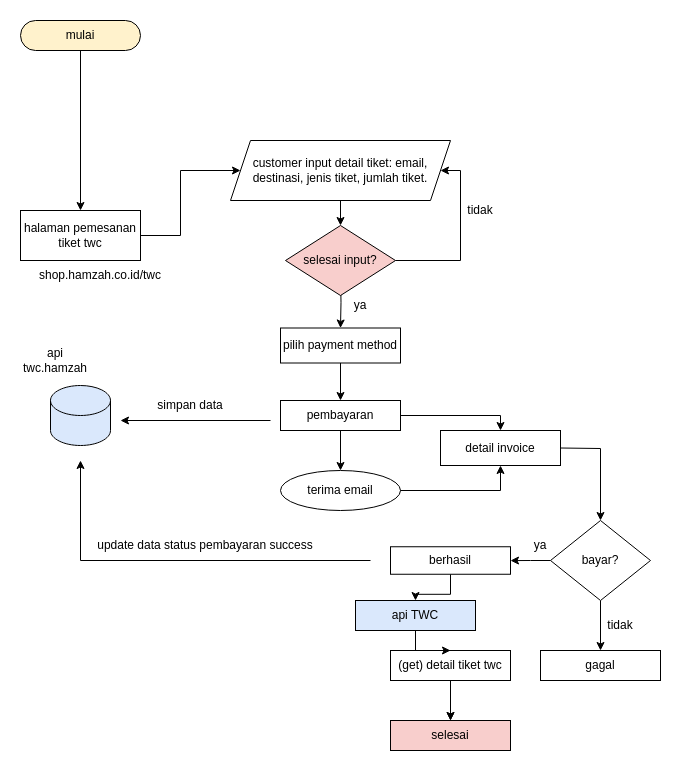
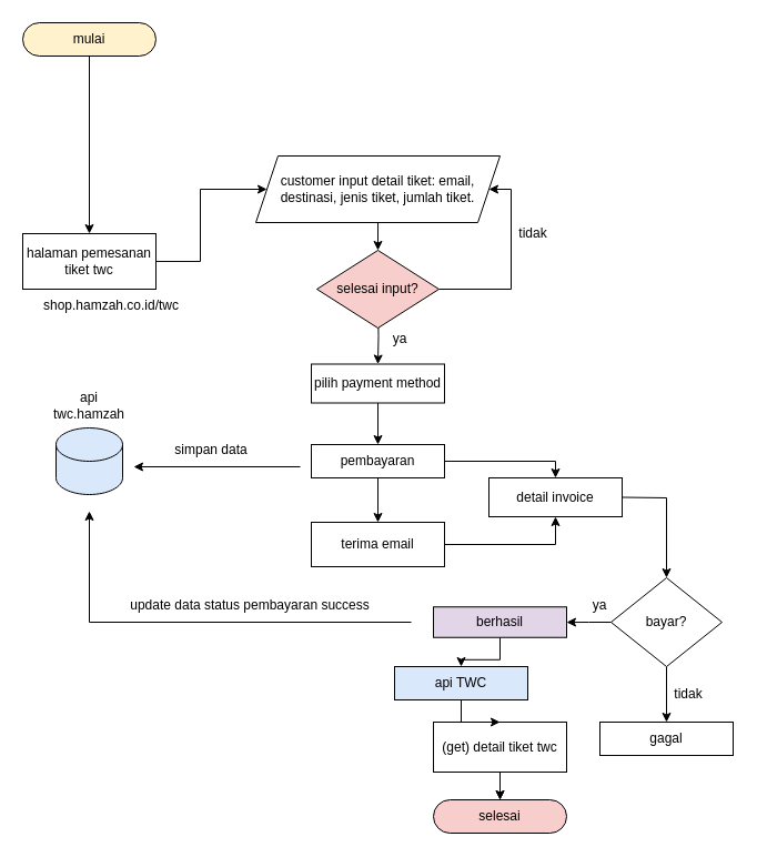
  <mxCell id="0" />
  <mxCell id="1" parent="0" />
  <mxCell id="2" value="mulai" style="rounded=1;whiteSpace=wrap;html=1;arcSize=50;fillColor=#fff2cc;strokeColor=#000000;" parent="1" vertex="1"><mxGeometry x="20" y="20" width="120" height="30" as="geometry" /></mxCell>
- <mxCell id="3" value="selesai" style="whiteSpace=wrap;html=1;arcSize=50;fillColor=#f8cecc;strokeColor=#000000;rounded=0;" parent="1" vertex="1"><mxGeometry x="390" y="720" width="120" height="30" as="geometry" /></mxCell>
+ <mxCell id="3" value="selesai" style="rounded=1;whiteSpace=wrap;html=1;arcSize=50;fillColor=#f8cecc;strokeColor=#000000;" parent="1" vertex="1"><mxGeometry x="390" y="720" width="120" height="30" as="geometry" /></mxCell>
  <mxCell id="4" value="" style="endArrow=classic;html=1;rounded=0;exitX=0.5;exitY=1;exitDx=0;exitDy=0;entryX=0.5;entryY=0;entryDx=0;entryDy=0;" parent="1" source="2" target="13" edge="1"><mxGeometry width="50" height="50" relative="1" as="geometry"><mxPoint x="160" y="180" as="sourcePoint" /><mxPoint x="80" y="90" as="targetPoint" /></mxGeometry></mxCell>
  <mxCell id="5" value="" style="edgeStyle=orthogonalEdgeStyle;rounded=0;orthogonalLoop=1;jettySize=auto;html=1;" parent="1" source="6" target="22" edge="1"><mxGeometry relative="1" as="geometry" /></mxCell>
  <mxCell id="6" value="pilih payment method" style="rounded=0;whiteSpace=wrap;html=1;" parent="1" vertex="1"><mxGeometry x="280" y="327.5" width="120" height="35" as="geometry" /></mxCell>
  <mxCell id="7" value="" style="edgeStyle=orthogonalEdgeStyle;rounded=0;orthogonalLoop=1;jettySize=auto;html=1;" parent="1" source="9" target="26" edge="1"><mxGeometry relative="1" as="geometry" /></mxCell>
  <mxCell id="8" value="" style="edgeStyle=orthogonalEdgeStyle;rounded=0;orthogonalLoop=1;jettySize=auto;html=1;" parent="1" source="9" target="32" edge="1"><mxGeometry relative="1" as="geometry" /></mxCell>
  <mxCell id="9" value="bayar?" style="rhombus;whiteSpace=wrap;html=1;" parent="1" vertex="1"><mxGeometry x="550" y="520" width="100" height="80" as="geometry" /></mxCell>
  <mxCell id="10" value="" style="edgeStyle=orthogonalEdgeStyle;rounded=0;orthogonalLoop=1;jettySize=auto;html=1;" parent="1" source="12" target="3" edge="1"><mxGeometry relative="1" as="geometry" /></mxCell>
  <mxCell id="11" value="" style="edgeStyle=orthogonalEdgeStyle;rounded=0;orthogonalLoop=1;jettySize=auto;html=1;" parent="1" source="12" target="3" edge="1"><mxGeometry relative="1" as="geometry" /></mxCell>
- <mxCell id="12" value="(get) detail tiket twc" style="rounded=0;whiteSpace=wrap;html=1;" parent="1" vertex="1"><mxGeometry x="390" y="650" width="120" height="30" as="geometry" /></mxCell>
+ <mxCell id="12" value="(get) detail tiket twc" style="rounded=0;whiteSpace=wrap;html=1;" parent="1" vertex="1"><mxGeometry x="390" y="650" width="120" height="45" as="geometry" /></mxCell>
  <mxCell id="13" value="halaman pemesanan tiket twc" style="whiteSpace=wrap;html=1;" parent="1" vertex="1"><mxGeometry x="20" y="210" width="120" height="50" as="geometry" /></mxCell>
  <mxCell id="14" value="" style="edgeStyle=orthogonalEdgeStyle;rounded=0;orthogonalLoop=1;jettySize=auto;html=1;" parent="1" source="15" target="17" edge="1"><mxGeometry relative="1" as="geometry" /></mxCell>
  <mxCell id="15" value="customer input detail tiket: email, destinasi, jenis tiket, jumlah tiket." style="shape=parallelogram;perimeter=parallelogramPerimeter;whiteSpace=wrap;html=1;fixedSize=1;" parent="1" vertex="1"><mxGeometry x="230" y="140" width="220" height="60" as="geometry" /></mxCell>
  <mxCell id="16" value="" style="edgeStyle=orthogonalEdgeStyle;rounded=0;orthogonalLoop=1;jettySize=auto;html=1;" parent="1" target="6" edge="1"><mxGeometry relative="1" as="geometry"><mxPoint x="340" y="275" as="sourcePoint" /></mxGeometry></mxCell>
  <mxCell id="17" value="selesai input?" style="rhombus;whiteSpace=wrap;html=1;fillColor=#f8cecc;" parent="1" vertex="1"><mxGeometry x="285" y="225" width="110" height="70" as="geometry" /></mxCell>
  <mxCell id="18" value="" style="endArrow=classic;html=1;rounded=0;exitX=1;exitY=0.5;exitDx=0;exitDy=0;entryX=1;entryY=0.5;entryDx=0;entryDy=0;" parent="1" source="17" target="15" edge="1"><mxGeometry width="50" height="50" relative="1" as="geometry"><mxPoint x="430" y="255" as="sourcePoint" /><mxPoint x="480" y="205" as="targetPoint" /><Array as="points"><mxPoint x="460" y="260" /><mxPoint x="460" y="170" /></Array></mxGeometry></mxCell>
  <mxCell id="19" value="detail invoice" style="whiteSpace=wrap;html=1;rounded=0;" parent="1" vertex="1"><mxGeometry x="440" y="430" width="120" height="35" as="geometry" /></mxCell>
  <mxCell id="20" value="" style="endArrow=classic;html=1;rounded=0;exitX=1;exitY=0.5;exitDx=0;exitDy=0;entryX=0;entryY=0.5;entryDx=0;entryDy=0;" parent="1" source="13" target="15" edge="1"><mxGeometry width="50" height="50" relative="1" as="geometry"><mxPoint x="170" y="250" as="sourcePoint" /><mxPoint x="220" y="200" as="targetPoint" /><Array as="points"><mxPoint x="180" y="235" /><mxPoint x="180" y="170" /></Array></mxGeometry></mxCell>
  <mxCell id="21" value="" style="edgeStyle=orthogonalEdgeStyle;rounded=0;orthogonalLoop=1;jettySize=auto;html=1;" parent="1" source="22" target="23" edge="1"><mxGeometry relative="1" as="geometry" /></mxCell>
  <mxCell id="22" value="pembayaran" style="whiteSpace=wrap;html=1;rounded=0;" parent="1" vertex="1"><mxGeometry x="280" y="400" width="120" height="30" as="geometry" /></mxCell>
- <mxCell id="23" value="terima email" style="ellipse;whiteSpace=wrap;html=1;" parent="1" vertex="1"><mxGeometry x="280" y="470" width="120" height="40" as="geometry" /></mxCell>
+ <mxCell id="23" value="terima email" style="whiteSpace=wrap;html=1;rounded=0;" parent="1" vertex="1"><mxGeometry x="280" y="470" width="120" height="40" as="geometry" /></mxCell>
  <mxCell id="24" value="" style="endArrow=classic;html=1;rounded=0;entryX=0.5;entryY=1;entryDx=0;entryDy=0;exitX=1;exitY=0.5;exitDx=0;exitDy=0;" parent="1" source="23" target="19" edge="1"><mxGeometry width="50" height="50" relative="1" as="geometry"><mxPoint x="420" y="510" as="sourcePoint" /><mxPoint x="470" y="460" as="targetPoint" /><Array as="points"><mxPoint x="500" y="490" /></Array></mxGeometry></mxCell>
  <mxCell id="25" value="" style="edgeStyle=orthogonalEdgeStyle;rounded=0;orthogonalLoop=1;jettySize=auto;html=1;" parent="1" source="26" target="34" edge="1"><mxGeometry relative="1" as="geometry" /></mxCell>
- <mxCell id="26" value="berhasil" style="rounded=0;whiteSpace=wrap;html=1;" parent="1" vertex="1"><mxGeometry x="390" y="546.25" width="120" height="27.5" as="geometry" /></mxCell>
+ <mxCell id="26" value="berhasil" style="rounded=0;whiteSpace=wrap;html=1;fillColor=#e1d5e7;" parent="1" vertex="1"><mxGeometry x="390" y="546.25" width="120" height="27.5" as="geometry" /></mxCell>
  <mxCell id="27" value="" style="shape=cylinder3;whiteSpace=wrap;html=1;boundedLbl=1;backgroundOutline=1;size=15;fillColor=#dae8fc;strokeColor=#000000;" parent="1" vertex="1"><mxGeometry x="50" y="385" width="60" height="60" as="geometry" /></mxCell>
  <mxCell id="28" value="" style="endArrow=classic;html=1;rounded=0;" parent="1" edge="1"><mxGeometry width="50" height="50" relative="1" as="geometry"><mxPoint x="270" y="420" as="sourcePoint" /><mxPoint x="120" y="420" as="targetPoint" /></mxGeometry></mxCell>
  <mxCell id="29" value="" style="endArrow=classic;html=1;rounded=0;exitX=1;exitY=0.5;exitDx=0;exitDy=0;entryX=0.5;entryY=0;entryDx=0;entryDy=0;" parent="1" source="22" target="19" edge="1"><mxGeometry width="50" height="50" relative="1" as="geometry"><mxPoint x="420" y="415" as="sourcePoint" /><mxPoint x="470" y="365" as="targetPoint" /><Array as="points"><mxPoint x="500" y="415" /></Array></mxGeometry></mxCell>
  <mxCell id="30" value="" style="endArrow=classic;html=1;rounded=0;exitX=1;exitY=0.5;exitDx=0;exitDy=0;entryX=0.5;entryY=0;entryDx=0;entryDy=0;" parent="1" source="19" target="9" edge="1"><mxGeometry width="50" height="50" relative="1" as="geometry"><mxPoint x="610" y="490" as="sourcePoint" /><mxPoint x="660" y="440" as="targetPoint" /><Array as="points"><mxPoint x="600" y="448" /></Array></mxGeometry></mxCell>
  <mxCell id="31" value="" style="endArrow=classic;html=1;rounded=0;" parent="1" edge="1"><mxGeometry width="50" height="50" relative="1" as="geometry"><mxPoint x="370" y="560" as="sourcePoint" /><mxPoint x="80" y="460" as="targetPoint" /><Array as="points"><mxPoint x="80" y="560" /></Array></mxGeometry></mxCell>
  <mxCell id="32" value="gagal" style="whiteSpace=wrap;html=1;" parent="1" vertex="1"><mxGeometry x="540" y="650" width="120" height="30" as="geometry" /></mxCell>
  <mxCell id="33" value="" style="edgeStyle=orthogonalEdgeStyle;rounded=0;orthogonalLoop=1;jettySize=auto;html=1;" parent="1" source="34" target="12" edge="1"><mxGeometry relative="1" as="geometry" /></mxCell>
  <mxCell id="34" value="api TWC" style="rounded=0;whiteSpace=wrap;html=1;fillColor=#dae8fc;strokeColor=#000000;" parent="1" vertex="1"><mxGeometry x="355" y="600" width="120" height="30" as="geometry" /></mxCell>
  <mxCell id="35" value="ya" style="text;html=1;strokeColor=none;fillColor=none;align=center;verticalAlign=middle;whiteSpace=wrap;rounded=0;" parent="1" vertex="1"><mxGeometry x="330" y="290" width="60" height="30" as="geometry" /></mxCell>
  <mxCell id="36" value="tidak" style="text;html=1;strokeColor=none;fillColor=none;align=center;verticalAlign=middle;whiteSpace=wrap;rounded=0;" parent="1" vertex="1"><mxGeometry x="450" y="195" width="60" height="30" as="geometry" /></mxCell>
  <mxCell id="37" value="ya" style="text;html=1;strokeColor=none;fillColor=none;align=center;verticalAlign=middle;whiteSpace=wrap;rounded=0;" parent="1" vertex="1"><mxGeometry x="510" y="530" width="60" height="30" as="geometry" /></mxCell>
  <mxCell id="38" value="tidak" style="text;html=1;strokeColor=none;fillColor=none;align=center;verticalAlign=middle;whiteSpace=wrap;rounded=0;" parent="1" vertex="1"><mxGeometry x="590" y="610" width="60" height="30" as="geometry" /></mxCell>
- <mxCell id="39" value="api twc.hamzah" style="text;html=1;strokeColor=none;fillColor=none;align=center;verticalAlign=middle;whiteSpace=wrap;rounded=0;" parent="1" vertex="1"><mxGeometry x="25" y="345" width="60" height="30" as="geometry" /></mxCell>
+ <mxCell id="39" value="api twc.hamzah" style="text;html=1;strokeColor=none;fillColor=none;align=center;verticalAlign=middle;whiteSpace=wrap;rounded=0;" parent="1" vertex="1"><mxGeometry x="50" y="350" width="60" height="30" as="geometry" /></mxCell>
  <mxCell id="40" value="simpan data" style="text;html=1;strokeColor=none;fillColor=none;align=center;verticalAlign=middle;whiteSpace=wrap;rounded=0;" parent="1" vertex="1"><mxGeometry x="150" y="390" width="80" height="30" as="geometry" /></mxCell>
- <mxCell id="41" value="update data status pembayaran success" style="text;html=1;strokeColor=none;fillColor=none;align=center;verticalAlign=middle;whiteSpace=wrap;rounded=0;" parent="1" vertex="1"><mxGeometry x="90" y="530" width="230" height="30" as="geometry" /></mxCell>
+ <mxCell id="41" value="update data status pembayaran success" style="text;html=1;strokeColor=none;fillColor=none;align=center;verticalAlign=middle;whiteSpace=wrap;rounded=0;" parent="1" vertex="1"><mxGeometry x="110" y="530" width="230" height="30" as="geometry" /></mxCell>
  <mxCell id="42" value="shop.hamzah.co.id/twc" style="text;html=1;strokeColor=none;fillColor=none;align=center;verticalAlign=middle;whiteSpace=wrap;rounded=0;" parent="1" vertex="1"><mxGeometry x="70" y="260" width="60" height="30" as="geometry" /></mxCell>
